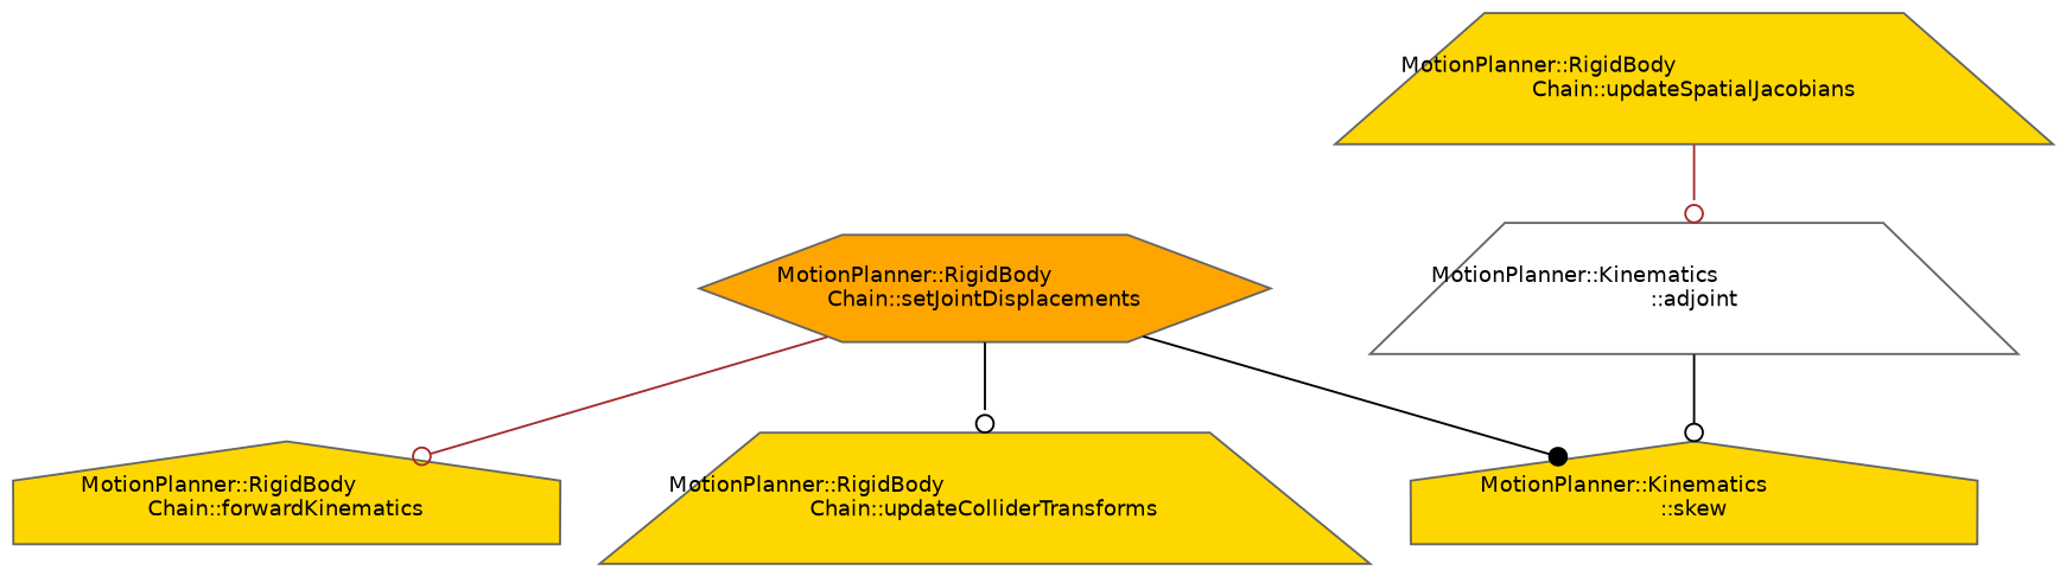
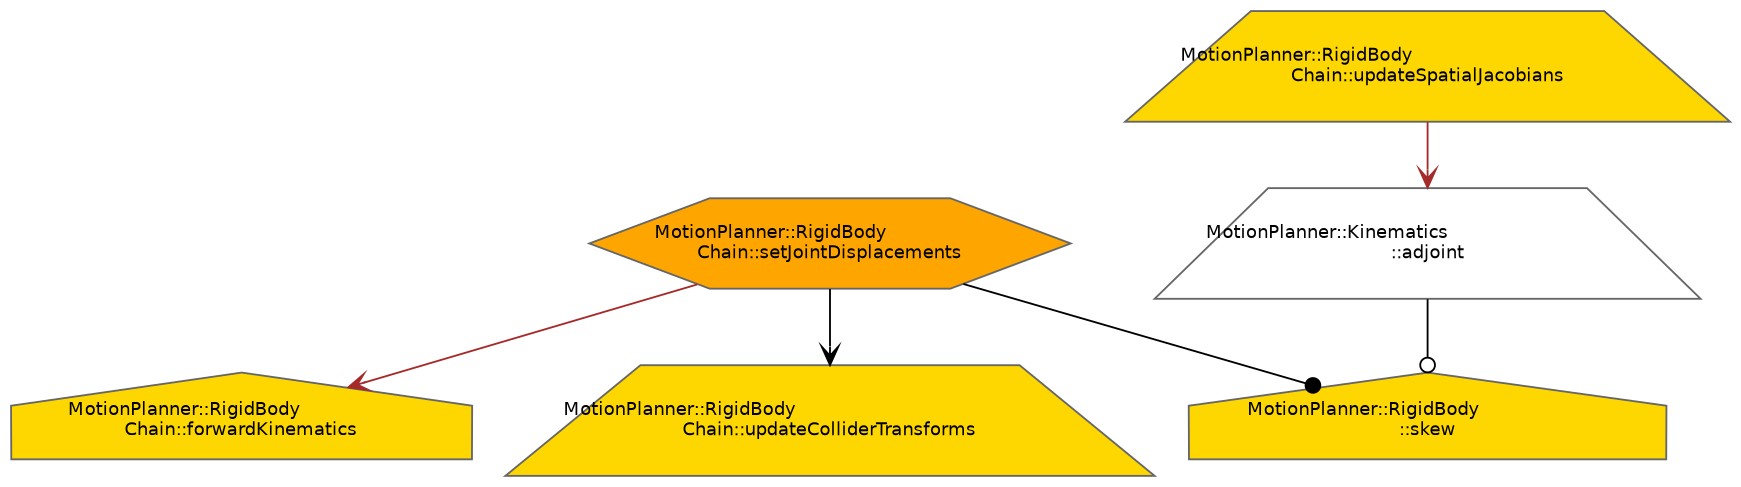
  digraph {
    rankdir=TB
    node [color=grey40 fillcolor=gold fontname=Helvetica fontsize=10 shape=trapezium style=filled]
    edge [arrowhead=odot color=black fontname=Helvetica fontsize=10 labelfontname=Helvetica labelfontsize=10 style=solid]
    n1 [color=gray40 fillcolor=orange fontcolor=black height=0.2 label="MotionPlanner::RigidBody\lChain::setJointDisplacements" shape=hexagon width=0.4]
    n2 [height=0.2 label="MotionPlanner::RigidBody\lChain::forwardKinematics" shape=house width=0.4]
    n3 [height=0.2 label="MotionPlanner::RigidBody\lChain::updateColliderTransforms" width=0.4]
-   n4 [height=0.2 label="MotionPlanner::Kinematics\l::skew" shape=house width=0.4]
+   n4 [height=0.2 label="MotionPlanner::RigidBody\l::skew" shape=house width=0.4]
    n5 [height=0.2 label="MotionPlanner::RigidBody\lChain::updateSpatialJacobians" width=0.4]
    n6 [fillcolor=white height=0.2 label="MotionPlanner::Kinematics\l::adjoint" width=0.4]
-   n1 -> n2 [color=brown]
-   n1 -> n3
+   n1 -> n2 [arrowhead=vee color=brown]
+   n1 -> n3 [arrowhead=vee]
    n1 -> n4 [arrowhead=dot]
-   n5 -> n6 [color=brown]
+   n5 -> n6 [arrowhead=vee color=brown]
    n6 -> n4
  }
